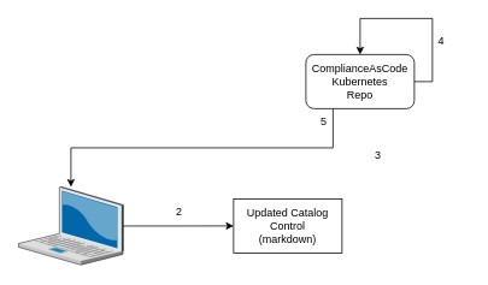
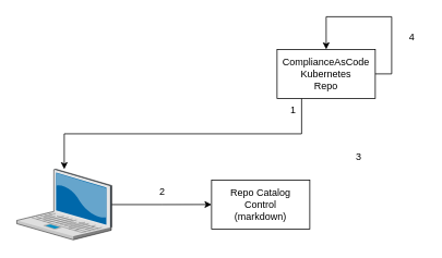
  <mxCell id="0" />
  <mxCell id="1" parent="0" />
  <mxCell id="2" style="edgeStyle=orthogonalEdgeStyle;rounded=0;orthogonalLoop=1;jettySize=auto;html=1;exitX=0.25;exitY=1;exitDx=0;exitDy=0;" parent="1" source="3" target="4" edge="1"><mxGeometry relative="1" as="geometry" /></mxCell>
- <mxCell id="3" value="ComplianceAsCode&lt;br&gt;Kubernetes&lt;br&gt;Repo" style="whiteSpace=wrap;html=1;rounded=1;" parent="1" vertex="1"><mxGeometry x="338" y="60" width="120" height="60" as="geometry" /></mxCell>
+ <mxCell id="3" value="ComplianceAsCode&lt;br&gt;Kubernetes&lt;br&gt;Repo" style="rounded=0;whiteSpace=wrap;html=1;" parent="1" vertex="1"><mxGeometry x="338" y="60" width="120" height="60" as="geometry" /></mxCell>
  <mxCell id="4" value="" style="verticalLabelPosition=bottom;sketch=0;aspect=fixed;html=1;verticalAlign=top;strokeColor=none;align=center;outlineConnect=0;shape=mxgraph.citrix.laptop_2;" parent="1" vertex="1"><mxGeometry x="20" y="206.75" width="116" height="86.5" as="geometry" /></mxCell>
- <mxCell id="5" value="5" style="text;html=1;strokeColor=none;fillColor=none;align=center;verticalAlign=middle;whiteSpace=wrap;rounded=0;" parent="1" vertex="1"><mxGeometry x="328" y="120" width="60" height="30" as="geometry" /></mxCell>
+ <mxCell id="5" value="1" style="text;html=1;strokeColor=none;fillColor=none;align=center;verticalAlign=middle;whiteSpace=wrap;rounded=0;" parent="1" vertex="1"><mxGeometry x="328" y="120" width="60" height="30" as="geometry" /></mxCell>
  <mxCell id="6" style="edgeStyle=orthogonalEdgeStyle;rounded=0;orthogonalLoop=1;jettySize=auto;html=1;entryX=0;entryY=0.5;entryDx=0;entryDy=0;" parent="1" source="4" target="7" edge="1"><mxGeometry relative="1" as="geometry" /></mxCell>
- <mxCell id="7" value="Updated Catalog&lt;br&gt;Control&lt;br&gt;(markdown)" style="rounded=0;whiteSpace=wrap;html=1;" parent="1" vertex="1"><mxGeometry x="258" y="220" width="120" height="60" as="geometry" /></mxCell>
+ <mxCell id="7" value="Repo Catalog&lt;br&gt;Control&lt;br&gt;(markdown)" style="rounded=0;whiteSpace=wrap;html=1;" parent="1" vertex="1"><mxGeometry x="258" y="220" width="120" height="60" as="geometry" /></mxCell>
  <mxCell id="8" value="2" style="text;html=1;strokeColor=none;fillColor=none;align=center;verticalAlign=middle;whiteSpace=wrap;rounded=0;" parent="1" vertex="1"><mxGeometry x="168" y="220" width="60" height="30" as="geometry" /></mxCell>
- <mxCell id="9" value="3" style="text;html=1;strokeColor=none;fillColor=none;align=center;verticalAlign=middle;whiteSpace=wrap;rounded=0;" parent="1" vertex="1"><mxGeometry x="388" y="156.75" width="60" height="30" as="geometry" /></mxCell>
+ <mxCell id="9" value="3" style="text;html=1;strokeColor=none;fillColor=none;align=center;verticalAlign=middle;whiteSpace=wrap;rounded=0;" parent="1" vertex="1"><mxGeometry x="408" y="176.75" width="60" height="30" as="geometry" /></mxCell>
  <mxCell id="10" style="edgeStyle=orthogonalEdgeStyle;rounded=0;orthogonalLoop=1;jettySize=auto;html=1;exitX=1;exitY=0.5;exitDx=0;exitDy=0;entryX=0.5;entryY=0;entryDx=0;entryDy=0;" parent="1" source="3" target="3" edge="1"><mxGeometry relative="1" as="geometry"><Array as="points"><mxPoint x="478" y="90" /><mxPoint x="478" y="20" /><mxPoint x="398" y="20" /></Array></mxGeometry></mxCell>
- <mxCell id="11" value="4" style="text;html=1;strokeColor=none;fillColor=none;align=center;verticalAlign=middle;whiteSpace=wrap;rounded=0;" parent="1" vertex="1"><mxGeometry x="458" y="30" width="60" height="30" as="geometry" /></mxCell>
+ <mxCell id="11" value="4" style="text;html=1;strokeColor=none;fillColor=none;align=center;verticalAlign=middle;whiteSpace=wrap;rounded=0;" parent="1" vertex="1"><mxGeometry x="473" y="30" width="60" height="30" as="geometry" /></mxCell>
